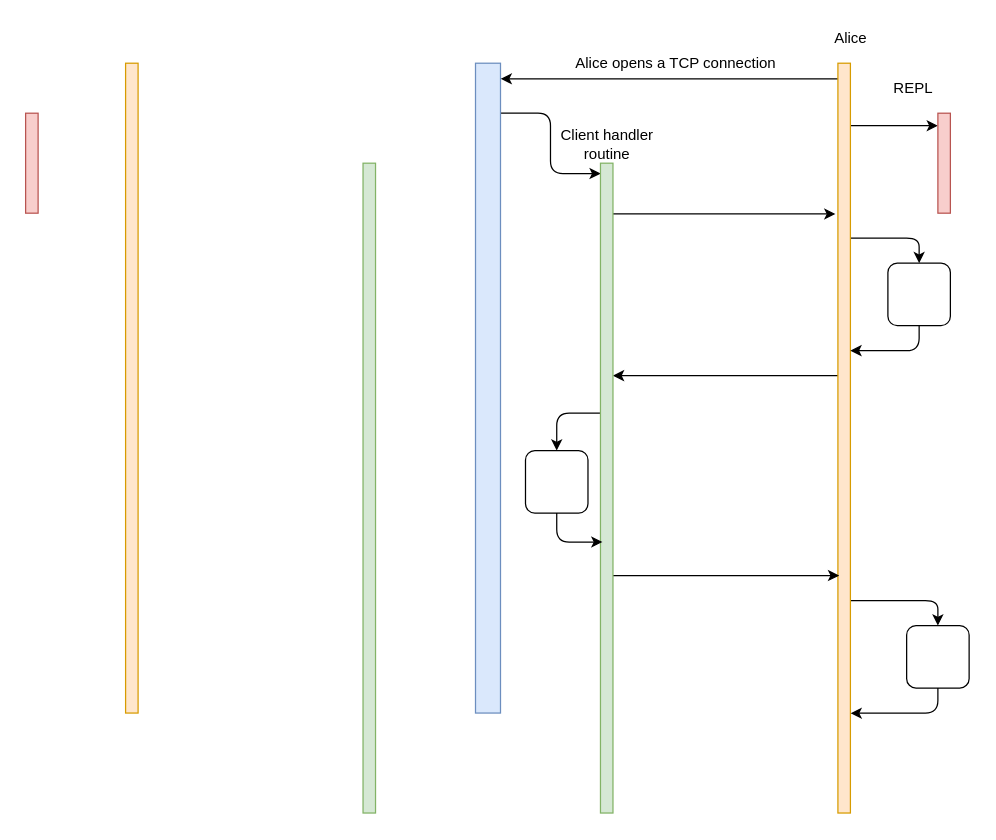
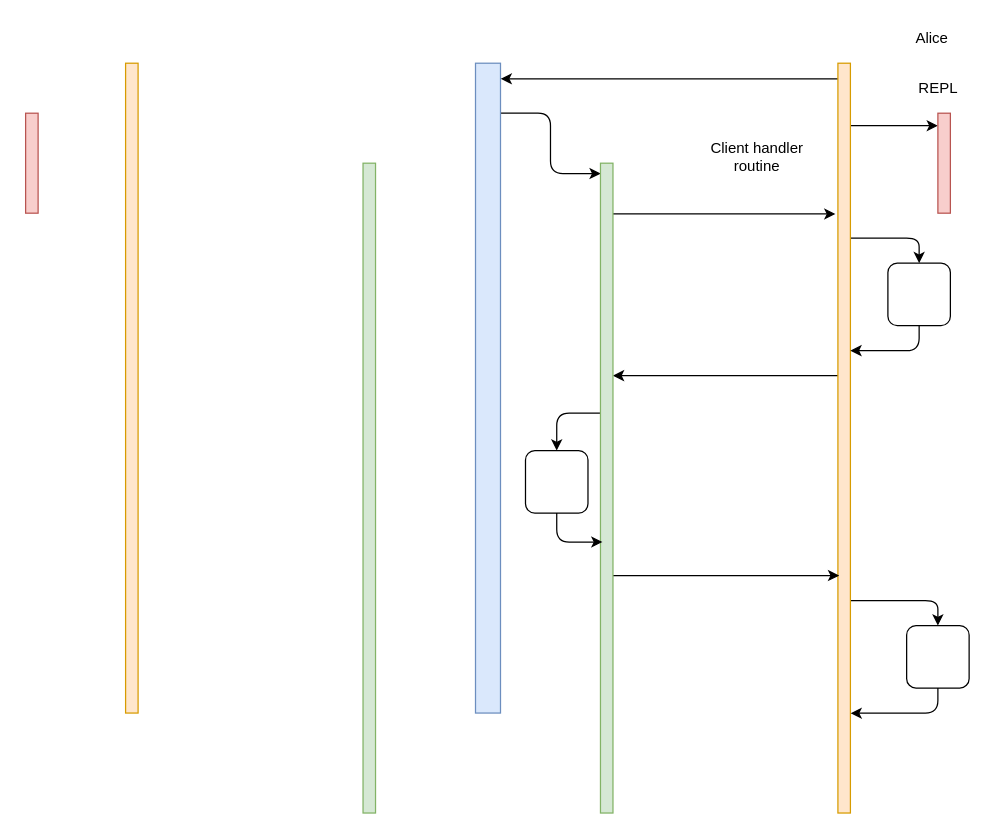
  <mxCell id="0" />
  <mxCell id="1" parent="0" />
  <mxCell id="2" value="" style="rounded=0;whiteSpace=wrap;html=1;fillColor=#ffe6cc;strokeColor=#d79b00;" parent="1" vertex="1"><mxGeometry x="100" y="50" width="10" height="520" as="geometry" /></mxCell>
  <mxCell id="3" style="edgeStyle=orthogonalEdgeStyle;orthogonalLoop=1;jettySize=auto;html=1;entryX=0.017;entryY=0.016;entryDx=0;entryDy=0;entryPerimeter=0;rounded=1;" parent="1" source="4" target="15" edge="1"><mxGeometry relative="1" as="geometry"><Array as="points"><mxPoint x="440" y="90" /><mxPoint x="440" y="138" /></Array></mxGeometry></mxCell>
  <mxCell id="4" value="" style="rounded=0;whiteSpace=wrap;html=1;fillColor=#dae8fc;strokeColor=#6c8ebf;" parent="1" vertex="1"><mxGeometry x="380" y="50" width="20" height="520" as="geometry" /></mxCell>
  <mxCell id="5" style="edgeStyle=orthogonalEdgeStyle;orthogonalLoop=1;jettySize=auto;html=1;entryX=1.008;entryY=0.024;entryDx=0;entryDy=0;entryPerimeter=0;rounded=1;" parent="1" source="10" target="4" edge="1"><mxGeometry relative="1" as="geometry"><Array as="points"><mxPoint x="535" y="62" /></Array></mxGeometry></mxCell>
  <mxCell id="6" style="edgeStyle=orthogonalEdgeStyle;orthogonalLoop=1;jettySize=auto;html=1;entryX=0;entryY=0.125;entryDx=0;entryDy=0;entryPerimeter=0;rounded=1;" parent="1" source="10" target="16" edge="1"><mxGeometry relative="1" as="geometry"><Array as="points"><mxPoint x="690" y="100" /><mxPoint x="690" y="100" /></Array></mxGeometry></mxCell>
  <mxCell id="7" style="edgeStyle=orthogonalEdgeStyle;orthogonalLoop=1;jettySize=auto;html=1;entryX=0.5;entryY=0;entryDx=0;entryDy=0;rounded=1;" parent="1" source="10" target="19" edge="1"><mxGeometry relative="1" as="geometry"><Array as="points"><mxPoint x="735" y="190" /></Array></mxGeometry></mxCell>
  <mxCell id="8" style="edgeStyle=orthogonalEdgeStyle;orthogonalLoop=1;jettySize=auto;html=1;rounded=1;" parent="1" source="10" edge="1"><mxGeometry relative="1" as="geometry"><Array as="points"><mxPoint x="490" y="300" /></Array><mxPoint x="490" y="300" as="targetPoint" /></mxGeometry></mxCell>
  <mxCell id="9" style="edgeStyle=orthogonalEdgeStyle;rounded=1;orthogonalLoop=1;jettySize=auto;html=1;entryX=0.5;entryY=0;entryDx=0;entryDy=0;" edge="1" parent="1" source="10" target="23"><mxGeometry relative="1" as="geometry"><Array as="points"><mxPoint x="750" y="480" /></Array></mxGeometry></mxCell>
  <mxCell id="10" value="" style="rounded=0;whiteSpace=wrap;html=1;fillColor=#ffe6cc;strokeColor=#d79b00;" parent="1" vertex="1"><mxGeometry x="670" y="50" width="10" height="600" as="geometry" /></mxCell>
  <mxCell id="11" value="" style="rounded=0;whiteSpace=wrap;html=1;fillColor=#d5e8d4;strokeColor=#82b366;" parent="1" vertex="1"><mxGeometry x="290" y="130" width="10" height="520" as="geometry" /></mxCell>
  <mxCell id="12" style="edgeStyle=orthogonalEdgeStyle;orthogonalLoop=1;jettySize=auto;html=1;rounded=1;entryX=-0.2;entryY=0.201;entryDx=0;entryDy=0;entryPerimeter=0;" parent="1" source="15" target="10" edge="1"><mxGeometry relative="1" as="geometry"><mxPoint x="660" y="170" as="targetPoint" /><Array as="points"><mxPoint x="550" y="170" /></Array></mxGeometry></mxCell>
  <mxCell id="13" style="edgeStyle=orthogonalEdgeStyle;rounded=1;orthogonalLoop=1;jettySize=auto;html=1;entryX=0.5;entryY=0;entryDx=0;entryDy=0;" edge="1" parent="1" source="15" target="21"><mxGeometry relative="1" as="geometry"><Array as="points"><mxPoint x="445" y="330" /></Array></mxGeometry></mxCell>
  <mxCell id="14" style="edgeStyle=orthogonalEdgeStyle;rounded=0;orthogonalLoop=1;jettySize=auto;html=1;" edge="1" parent="1" source="15"><mxGeometry relative="1" as="geometry"><mxPoint x="671" y="460" as="targetPoint" /><Array as="points"><mxPoint x="671" y="460" /></Array></mxGeometry></mxCell>
  <mxCell id="15" value="" style="rounded=0;whiteSpace=wrap;html=1;fillColor=#d5e8d4;strokeColor=#82b366;" parent="1" vertex="1"><mxGeometry x="480" y="130" width="10" height="520" as="geometry" /></mxCell>
  <mxCell id="16" value="" style="rounded=0;whiteSpace=wrap;html=1;fillColor=#f8cecc;strokeColor=#b85450;" parent="1" vertex="1"><mxGeometry x="750" y="90" width="10" height="80" as="geometry" /></mxCell>
  <mxCell id="17" value="" style="rounded=0;whiteSpace=wrap;html=1;fillColor=#f8cecc;strokeColor=#b85450;" parent="1" vertex="1"><mxGeometry x="20" y="90" width="10" height="80" as="geometry" /></mxCell>
  <mxCell id="18" style="edgeStyle=orthogonalEdgeStyle;orthogonalLoop=1;jettySize=auto;html=1;rounded=1;exitX=0.5;exitY=1;exitDx=0;exitDy=0;" parent="1" source="19" target="10" edge="1"><mxGeometry relative="1" as="geometry"><Array as="points"><mxPoint x="735" y="280" /></Array></mxGeometry></mxCell>
  <mxCell id="19" value="" style="rounded=1;whiteSpace=wrap;html=1;" parent="1" vertex="1"><mxGeometry x="710" y="210" width="50" height="50" as="geometry" /></mxCell>
  <mxCell id="20" style="edgeStyle=orthogonalEdgeStyle;rounded=1;orthogonalLoop=1;jettySize=auto;html=1;entryX=0.157;entryY=0.583;entryDx=0;entryDy=0;entryPerimeter=0;exitX=0.5;exitY=1;exitDx=0;exitDy=0;" edge="1" parent="1" source="21" target="15"><mxGeometry relative="1" as="geometry" /></mxCell>
  <mxCell id="21" value="" style="rounded=1;whiteSpace=wrap;html=1;" parent="1" vertex="1"><mxGeometry x="420" y="360" width="50" height="50" as="geometry" /></mxCell>
  <mxCell id="22" style="edgeStyle=orthogonalEdgeStyle;rounded=1;orthogonalLoop=1;jettySize=auto;html=1;entryX=1.016;entryY=0.867;entryDx=0;entryDy=0;entryPerimeter=0;exitX=0.5;exitY=1;exitDx=0;exitDy=0;" edge="1" parent="1" source="23" target="10"><mxGeometry relative="1" as="geometry" /></mxCell>
  <mxCell id="23" value="" style="rounded=1;whiteSpace=wrap;html=1;" vertex="1" parent="1"><mxGeometry x="725" y="500" width="50" height="50" as="geometry" /></mxCell>
- <mxCell id="24" value="Alice opens a TCP connection" style="text;html=1;align=center;verticalAlign=middle;resizable=0;points=[];autosize=1;" vertex="1" parent="1"><mxGeometry x="450" y="40" width="180" height="20" as="geometry" /></mxCell>
- <mxCell id="25" value="&lt;div&gt;Client handler &lt;br&gt;&lt;/div&gt;&lt;div&gt;routine &lt;/div&gt;" style="text;html=1;align=center;verticalAlign=middle;resizable=0;points=[];autosize=1;" vertex="1" parent="1"><mxGeometry x="440" y="100" width="90" height="30" as="geometry" /></mxCell>
- <mxCell id="26" value="Alice" style="text;html=1;align=center;verticalAlign=middle;resizable=0;points=[];autosize=1;" vertex="1" parent="1"><mxGeometry x="660" y="20" width="40" height="20" as="geometry" /></mxCell>
- <mxCell id="27" value="REPL" style="text;html=1;align=center;verticalAlign=middle;resizable=0;points=[];autosize=1;" vertex="1" parent="1"><mxGeometry x="705" y="60" width="50" height="20" as="geometry" /></mxCell>
+ <mxCell id="25" value="&lt;div&gt;Client handler &lt;br&gt;&lt;/div&gt;&lt;div&gt;routine &lt;/div&gt;" style="text;html=1;align=center;verticalAlign=middle;resizable=0;points=[];autosize=1;" vertex="1" parent="1"><mxGeometry x="560" y="110" width="90" height="30" as="geometry" /></mxCell>
+ <mxCell id="26" value="Alice" style="text;html=1;align=center;verticalAlign=middle;resizable=0;points=[];autosize=1;" vertex="1" parent="1"><mxGeometry x="725" y="20" width="40" height="20" as="geometry" /></mxCell>
+ <mxCell id="27" value="REPL" style="text;html=1;align=center;verticalAlign=middle;resizable=0;points=[];autosize=1;" vertex="1" parent="1"><mxGeometry x="725" y="60" width="50" height="20" as="geometry" /></mxCell>
